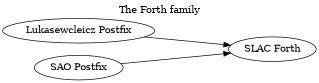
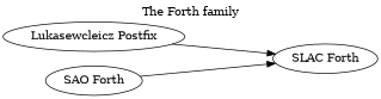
  digraph {
    concentrate=false
    constraint=true
    label="The Forth family"
    labelloc=t
    rank=new
    rankdir=LR
    ranksep=1.5
    splines=true
    "Lukasewcleicz Postfix"
    "SLAC Forth"
-   "SAO Forth" [label="SAO Postfix"]
+   "SAO Forth"
    "Lukasewcleicz Postfix" -> "SLAC Forth"
    "SAO Forth" -> "SLAC Forth"
  }
